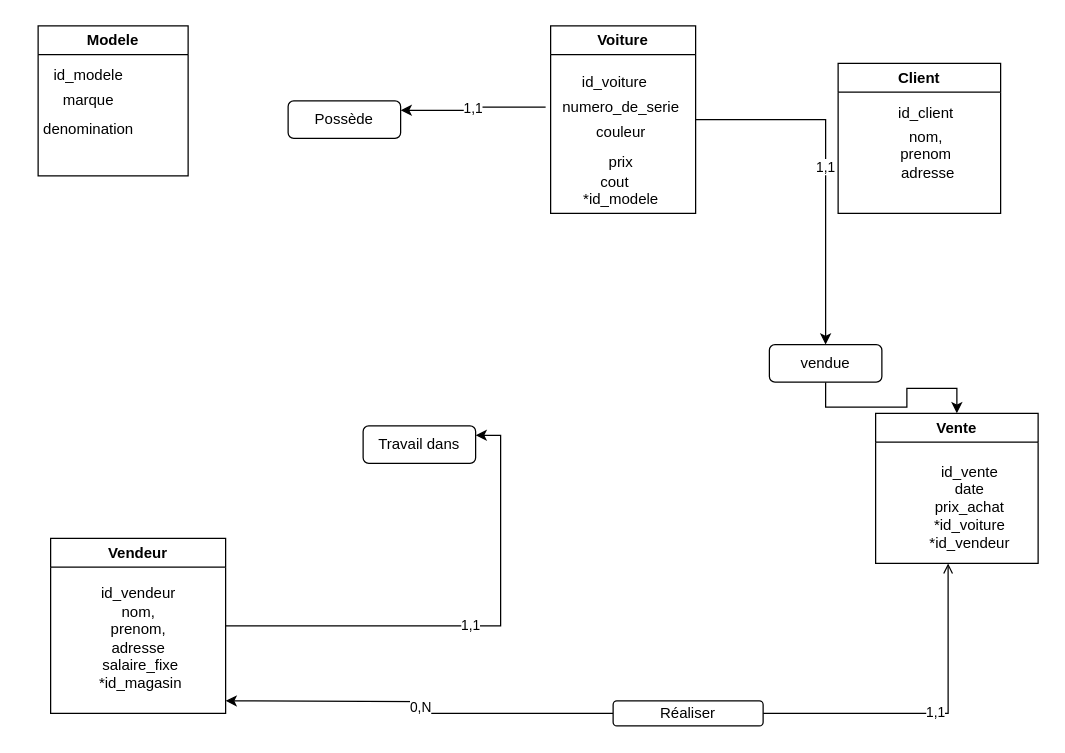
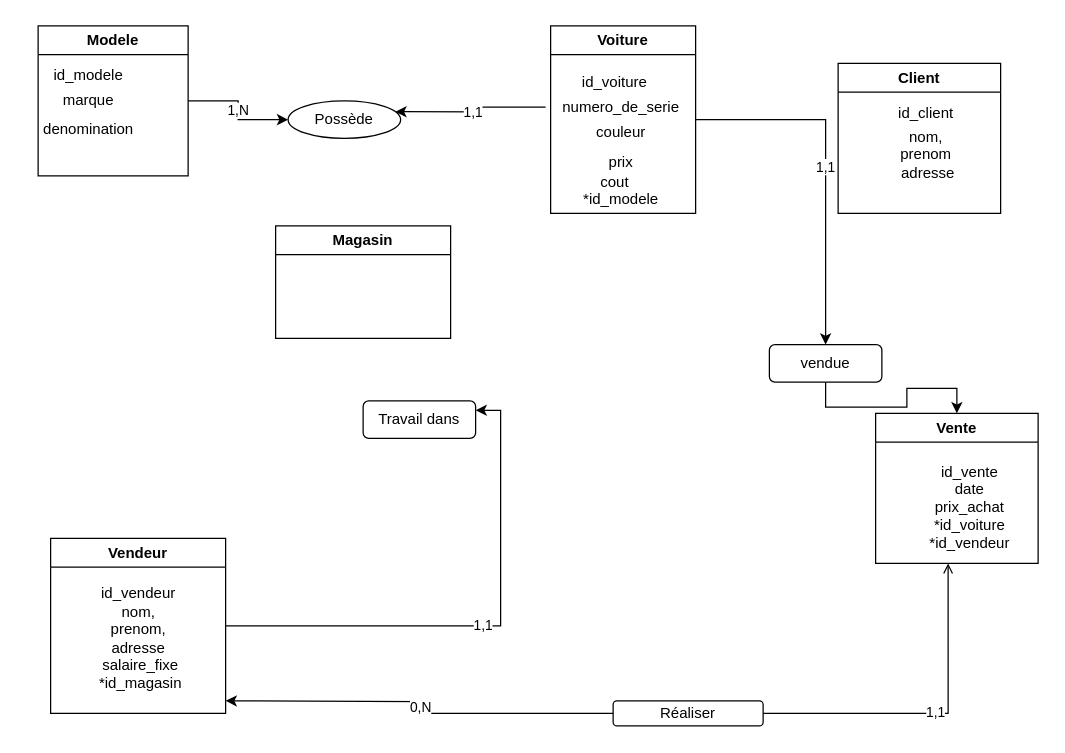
  <mxCell id="0" />
  <mxCell id="1" parent="0" />
+ <mxCell id="2" value="1,N" style="edgeStyle=orthogonalEdgeStyle;rounded=0;orthogonalLoop=1;jettySize=auto;html=1;exitX=1;exitY=0.5;exitDx=0;exitDy=0;entryX=0;entryY=0.5;entryDx=0;entryDy=0;" edge="1" parent="1" source="3" target="24"><mxGeometry relative="1" as="geometry" /></mxCell>
  <mxCell id="3" value="Modele" style="swimlane;whiteSpace=wrap;html=1;" vertex="1" parent="1"><mxGeometry x="30" y="20" width="120" height="120" as="geometry" /></mxCell>
  <mxCell id="4" value="id_modele" style="text;html=1;align=center;verticalAlign=middle;resizable=0;points=[];autosize=1;strokeColor=none;fillColor=none;" vertex="1" parent="3"><mxGeometry y="25" width="80" height="30" as="geometry" /></mxCell>
  <mxCell id="5" value="marque" style="text;html=1;align=center;verticalAlign=middle;resizable=0;points=[];autosize=1;strokeColor=none;fillColor=none;" vertex="1" parent="3"><mxGeometry x="10" y="45" width="60" height="30" as="geometry" /></mxCell>
  <mxCell id="6" value="denomination" style="text;html=1;align=center;verticalAlign=middle;resizable=0;points=[];autosize=1;strokeColor=none;fillColor=none;" vertex="1" parent="3"><mxGeometry x="-10" y="68" width="100" height="30" as="geometry" /></mxCell>
  <mxCell id="7" value="1,1" style="edgeStyle=orthogonalEdgeStyle;rounded=0;orthogonalLoop=1;jettySize=auto;html=1;entryX=0.5;entryY=0;entryDx=0;entryDy=0;" edge="1" parent="1" source="8" target="28"><mxGeometry relative="1" as="geometry" /></mxCell>
  <mxCell id="8" value="Voiture" style="swimlane;whiteSpace=wrap;html=1;" vertex="1" parent="1"><mxGeometry x="440" y="20" width="116" height="150" as="geometry" /></mxCell>
  <mxCell id="9" value="numero_de_serie" style="text;html=1;align=center;verticalAlign=middle;resizable=0;points=[];autosize=1;strokeColor=none;fillColor=none;" vertex="1" parent="8"><mxGeometry x="-4" y="50" width="120" height="30" as="geometry" /></mxCell>
  <mxCell id="10" value="prix" style="text;html=1;align=center;verticalAlign=middle;resizable=0;points=[];autosize=1;strokeColor=none;fillColor=none;" vertex="1" parent="8"><mxGeometry x="36" y="94" width="40" height="30" as="geometry" /></mxCell>
  <mxCell id="11" value="id_voiture" style="text;html=1;align=center;verticalAlign=middle;resizable=0;points=[];autosize=1;strokeColor=none;fillColor=none;" vertex="1" parent="8"><mxGeometry x="11" y="30" width="80" height="30" as="geometry" /></mxCell>
  <mxCell id="12" value="couleur" style="text;html=1;align=center;verticalAlign=middle;resizable=0;points=[];autosize=1;strokeColor=none;fillColor=none;" vertex="1" parent="8"><mxGeometry x="26" y="70" width="60" height="30" as="geometry" /></mxCell>
  <mxCell id="13" value="*id_modele" style="text;html=1;align=center;verticalAlign=middle;resizable=0;points=[];autosize=1;strokeColor=none;fillColor=none;" vertex="1" parent="8"><mxGeometry x="16" y="124" width="80" height="30" as="geometry" /></mxCell>
  <mxCell id="14" value="cout" style="text;html=1;align=center;verticalAlign=middle;resizable=0;points=[];autosize=1;strokeColor=none;fillColor=none;" vertex="1" parent="8"><mxGeometry x="26" y="110" width="50" height="30" as="geometry" /></mxCell>
  <mxCell id="15" value="Client" style="swimlane;whiteSpace=wrap;html=1;" vertex="1" parent="1"><mxGeometry x="670" y="50" width="130" height="120" as="geometry" /></mxCell>
  <mxCell id="16" value="nom, &lt;br&gt;prenom&lt;br&gt;&amp;nbsp;adresse" style="text;html=1;align=center;verticalAlign=middle;resizable=0;points=[];autosize=1;strokeColor=none;fillColor=none;" vertex="1" parent="15"><mxGeometry x="35" y="43" width="70" height="60" as="geometry" /></mxCell>
  <mxCell id="17" value="id_client" style="text;html=1;align=center;verticalAlign=middle;resizable=0;points=[];autosize=1;strokeColor=none;fillColor=none;" vertex="1" parent="15"><mxGeometry x="35" y="25" width="70" height="30" as="geometry" /></mxCell>
  <mxCell id="18" value="1,1" style="edgeStyle=orthogonalEdgeStyle;rounded=0;orthogonalLoop=1;jettySize=auto;html=1;entryX=1;entryY=0.25;entryDx=0;entryDy=0;" edge="1" parent="1" source="19" target="26"><mxGeometry relative="1" as="geometry" /></mxCell>
  <mxCell id="19" value="Vendeur" style="swimlane;whiteSpace=wrap;html=1;" vertex="1" parent="1"><mxGeometry y="430" width="140" height="140" as="geometry" x="40" /></mxCell>
  <mxCell id="20" value="id_vendeur &lt;br&gt;nom, &lt;br&gt;prenom, &lt;br&gt;adresse&lt;br&gt;&amp;nbsp;salaire_fixe&lt;br&gt;&amp;nbsp;*id_magasin" style="text;html=1;align=center;verticalAlign=middle;resizable=0;points=[];autosize=1;strokeColor=none;fillColor=none;" vertex="1" parent="19"><mxGeometry x="25" y="30" width="90" height="100" as="geometry" /></mxCell>
  <mxCell id="21" value="Vente" style="swimlane;whiteSpace=wrap;html=1;" vertex="1" parent="1"><mxGeometry x="700" y="330" width="130" height="120" as="geometry" /></mxCell>
  <mxCell id="22" value="&lt;div&gt;id_vente&lt;/div&gt;&lt;div&gt;date&lt;/div&gt;&lt;div&gt;prix_achat&lt;/div&gt;&lt;div&gt;*id_voiture&lt;/div&gt;&lt;div&gt;*id_vendeur&lt;/div&gt;" style="text;html=1;align=center;verticalAlign=middle;resizable=0;points=[];autosize=1;strokeColor=none;fillColor=none;" vertex="1" parent="21"><mxGeometry x="30" y="30" width="90" height="90" as="geometry" /></mxCell>
- <mxCell id="24" value="Possède" style="rounded=1;whiteSpace=wrap;html=1;" vertex="1" parent="1"><mxGeometry x="230" y="80" width="90" height="30" as="geometry" /></mxCell>
+ <mxCell id="23" value="Magasin" style="swimlane;whiteSpace=wrap;html=1;" vertex="1" parent="1"><mxGeometry x="220" y="180" width="140" height="90" as="geometry" /></mxCell>
+ <mxCell id="24" value="Possède" style="ellipse;whiteSpace=wrap;html=1;" vertex="1" parent="1"><mxGeometry x="230" y="80" width="90" height="30" as="geometry" /></mxCell>
  <mxCell id="25" value="1,1" style="edgeStyle=orthogonalEdgeStyle;rounded=0;orthogonalLoop=1;jettySize=auto;html=1;entryX=1;entryY=0.25;entryDx=0;entryDy=0;" edge="1" parent="1" source="9" target="24"><mxGeometry relative="1" as="geometry" /></mxCell>
- <mxCell id="26" value="Travail dans" style="rounded=1;whiteSpace=wrap;html=1;" vertex="1" parent="1"><mxGeometry x="290" y="340" width="90" height="30" as="geometry" /></mxCell>
+ <mxCell id="26" value="Travail dans" style="rounded=1;whiteSpace=wrap;html=1;" vertex="1" parent="1"><mxGeometry x="290" y="320" width="90" height="30" as="geometry" /></mxCell>
  <mxCell id="27" style="edgeStyle=orthogonalEdgeStyle;rounded=0;orthogonalLoop=1;jettySize=auto;html=1;entryX=0.5;entryY=0;entryDx=0;entryDy=0;" edge="1" parent="1" source="28" target="21"><mxGeometry relative="1" as="geometry" /></mxCell>
  <mxCell id="28" value="vendue" style="rounded=1;whiteSpace=wrap;html=1;" vertex="1" parent="1"><mxGeometry x="615" y="275" width="90" height="30" as="geometry" /></mxCell>
  <mxCell id="29" style="edgeStyle=orthogonalEdgeStyle;rounded=0;orthogonalLoop=1;jettySize=auto;html=1;entryX=0.311;entryY=1;entryDx=0;entryDy=0;entryPerimeter=0;endArrow=open;" edge="1" parent="1" source="32" target="22"><mxGeometry relative="1" as="geometry" /></mxCell>
  <mxCell id="30" value="1,1" style="edgeLabel;html=1;align=center;verticalAlign=middle;resizable=0;points=[];" vertex="1" connectable="0" parent="29"><mxGeometry x="0.022" y="2" relative="1" as="geometry"><mxPoint as="offset" /></mxGeometry></mxCell>
  <mxCell id="31" value="0,N" style="edgeStyle=orthogonalEdgeStyle;rounded=0;orthogonalLoop=1;jettySize=auto;html=1;" edge="1" parent="1" source="32"><mxGeometry relative="1" as="geometry"><mxPoint x="180" y="560" as="targetPoint" /></mxGeometry></mxCell>
  <mxCell id="32" value="Réaliser" style="rounded=1;whiteSpace=wrap;html=1;" vertex="1" parent="1"><mxGeometry x="490" y="560" width="120" height="20" as="geometry" /></mxCell>
